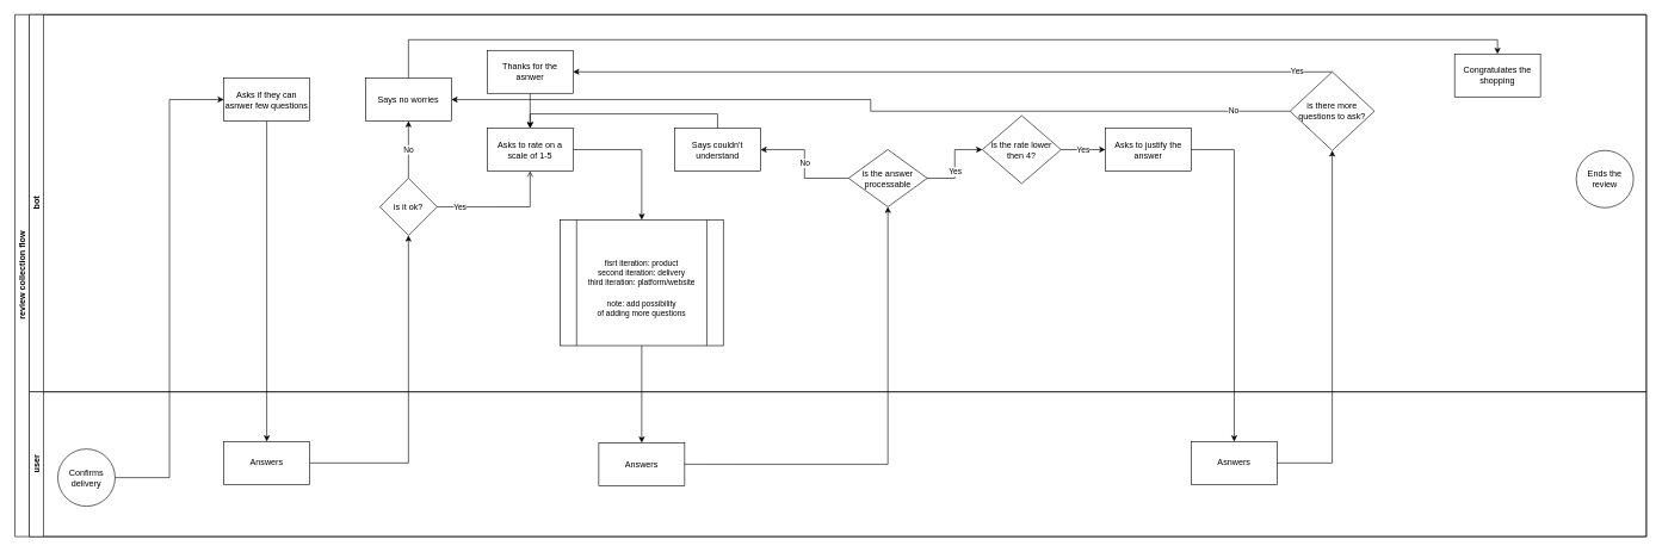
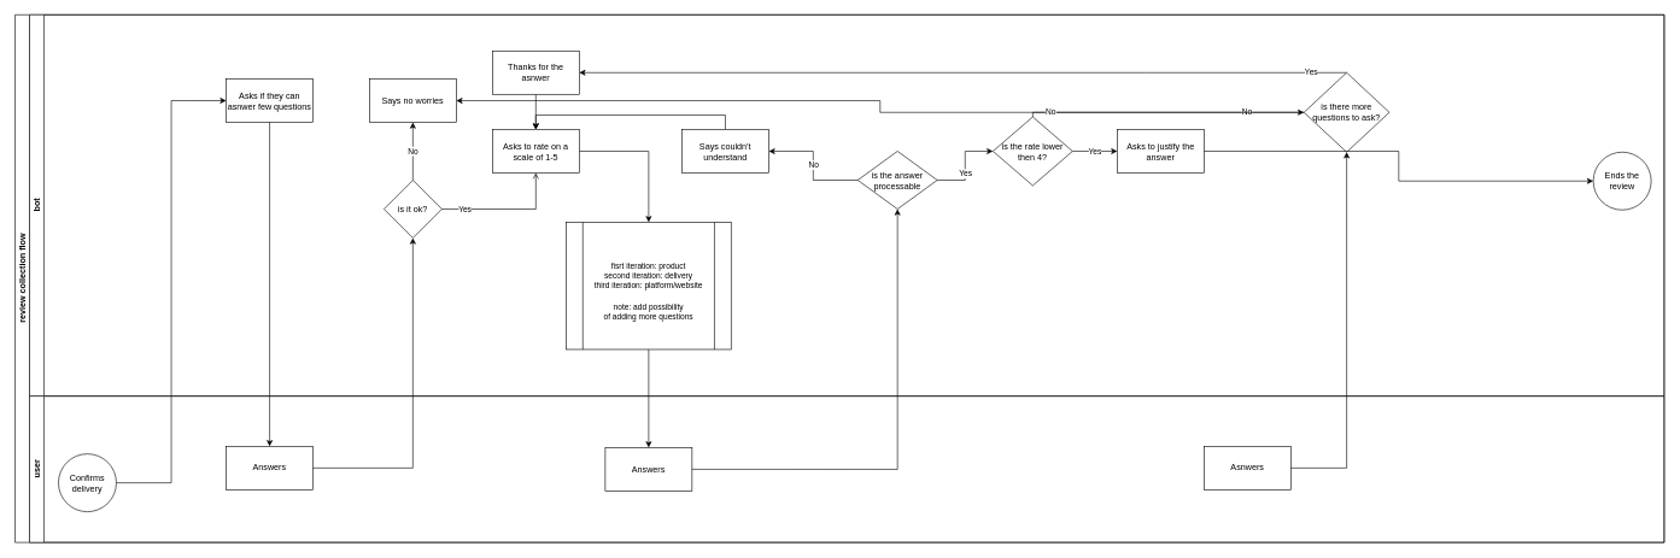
  <mxCell id="0" />
  <mxCell id="1" parent="0" />
  <mxCell id="2" value="review collection flow" style="swimlane;childLayout=stackLayout;resizeParent=1;resizeParentMax=0;horizontal=0;startSize=20;horizontalStack=0;html=1;" parent="1" vertex="1"><mxGeometry x="20" y="20" width="2280" height="730" as="geometry" /></mxCell>
  <mxCell id="3" value="bot" style="swimlane;startSize=20;horizontal=0;html=1;" parent="2" vertex="1"><mxGeometry x="20" width="2260" height="527.5" as="geometry" /></mxCell>
- <mxCell id="4" value="" style="edgeStyle=orthogonalEdgeStyle;rounded=0;orthogonalLoop=1;jettySize=auto;html=1;exitX=0.5;exitY=0;exitDx=0;exitDy=0;entryX=0.5;entryY=0;entryDx=0;entryDy=0;" parent="3" source="5" target="6" edge="1"><mxGeometry relative="1" as="geometry" /></mxCell>
  <mxCell id="5" value="Says no worries" style="whiteSpace=wrap;html=1;" parent="3" vertex="1"><mxGeometry x="470" y="88.75" width="120" height="60" as="geometry" /></mxCell>
- <mxCell id="6" value="Congratulates the shopping" style="whiteSpace=wrap;html=1;" parent="3" vertex="1"><mxGeometry x="1992" y="55" width="120" height="60" as="geometry" /></mxCell>
  <mxCell id="7" value="Ends the review" style="ellipse;whiteSpace=wrap;html=1;" parent="3" vertex="1"><mxGeometry x="2162" y="190" width="80" height="80" as="geometry" /></mxCell>
  <mxCell id="8" style="edgeStyle=orthogonalEdgeStyle;rounded=0;orthogonalLoop=1;jettySize=auto;html=1;entryX=0.5;entryY=0;entryDx=0;entryDy=0;exitX=1;exitY=0.5;exitDx=0;exitDy=0;" parent="3" source="9" target="24" edge="1"><mxGeometry relative="1" as="geometry" /></mxCell>
  <mxCell id="9" value="Asks to rate on a scale of 1-5" style="whiteSpace=wrap;html=1;" parent="3" vertex="1"><mxGeometry x="640" y="158.75" width="120" height="60" as="geometry" /></mxCell>
  <mxCell id="10" value="Yes" style="edgeStyle=orthogonalEdgeStyle;rounded=0;orthogonalLoop=1;jettySize=auto;html=1;" parent="3" source="12" target="22" edge="1"><mxGeometry x="-0.2" relative="1" as="geometry"><mxPoint as="offset" /></mxGeometry></mxCell>
  <mxCell id="11" value="No" style="edgeStyle=orthogonalEdgeStyle;rounded=0;orthogonalLoop=1;jettySize=auto;html=1;" parent="3" source="12" target="14" edge="1"><mxGeometry relative="1" as="geometry" /></mxCell>
  <mxCell id="12" value="is the answer processable" style="rhombus;whiteSpace=wrap;html=1;" parent="3" vertex="1"><mxGeometry x="1145" y="188.75" width="110" height="80" as="geometry" /></mxCell>
  <mxCell id="13" style="edgeStyle=orthogonalEdgeStyle;rounded=0;orthogonalLoop=1;jettySize=auto;html=1;entryX=0.5;entryY=0;entryDx=0;entryDy=0;exitX=0.5;exitY=0;exitDx=0;exitDy=0;" parent="3" source="14" target="9" edge="1"><mxGeometry relative="1" as="geometry" /></mxCell>
  <mxCell id="14" value="Says couldn't understand" style="whiteSpace=wrap;html=1;" parent="3" vertex="1"><mxGeometry x="902" y="158.75" width="120" height="60" as="geometry" /></mxCell>
  <mxCell id="15" value="No" style="edgeStyle=orthogonalEdgeStyle;rounded=0;orthogonalLoop=1;jettySize=auto;html=1;" parent="3" source="17" target="5" edge="1"><mxGeometry x="-0.867" relative="1" as="geometry"><mxPoint as="offset" /></mxGeometry></mxCell>
  <mxCell id="16" value="Yes" style="edgeStyle=orthogonalEdgeStyle;rounded=0;orthogonalLoop=1;jettySize=auto;html=1;exitX=0.5;exitY=0;exitDx=0;exitDy=0;entryX=1;entryY=0.5;entryDx=0;entryDy=0;" parent="3" source="17" target="19" edge="1"><mxGeometry x="-0.908" relative="1" as="geometry"><Array as="points"><mxPoint x="1542" y="80" /><mxPoint x="1542" y="80" /></Array><mxPoint as="offset" /></mxGeometry></mxCell>
  <mxCell id="17" value="is there more questions to ask?" style="rhombus;whiteSpace=wrap;html=1;" parent="3" vertex="1"><mxGeometry x="1762" y="80" width="118" height="110" as="geometry" /></mxCell>
  <mxCell id="18" style="edgeStyle=orthogonalEdgeStyle;rounded=0;orthogonalLoop=1;jettySize=auto;html=1;exitX=0.5;exitY=1;exitDx=0;exitDy=0;entryX=0.5;entryY=0;entryDx=0;entryDy=0;" parent="3" source="19" target="9" edge="1"><mxGeometry relative="1" as="geometry" /></mxCell>
  <mxCell id="19" value="Thanks for the asnwer" style="whiteSpace=wrap;html=1;" parent="3" vertex="1"><mxGeometry x="640" y="50" width="120" height="60" as="geometry" /></mxCell>
  <mxCell id="20" value="Yes" style="edgeStyle=orthogonalEdgeStyle;rounded=0;orthogonalLoop=1;jettySize=auto;html=1;" parent="3" source="22" target="23" edge="1"><mxGeometry relative="1" as="geometry" /></mxCell>
+ <mxCell id="21" value="No" style="edgeStyle=orthogonalEdgeStyle;rounded=0;orthogonalLoop=1;jettySize=auto;html=1;exitX=0.5;exitY=0;exitDx=0;exitDy=0;entryX=0;entryY=0.5;entryDx=0;entryDy=0;" parent="3" source="22" target="17" edge="1"><mxGeometry x="-0.836" relative="1" as="geometry"><Array as="points"><mxPoint x="1387" y="135" /></Array><mxPoint as="offset" /></mxGeometry></mxCell>
  <mxCell id="22" value="is the rate lower then 4?" style="rhombus;whiteSpace=wrap;html=1;" parent="3" vertex="1"><mxGeometry x="1332" y="141.25" width="110" height="95" as="geometry" /></mxCell>
  <mxCell id="23" value="Asks to justify the answer" style="whiteSpace=wrap;html=1;" parent="3" vertex="1"><mxGeometry x="1504" y="158.75" width="120" height="60" as="geometry" /></mxCell>
  <mxCell id="24" value="&lt;br&gt;&lt;span style=&quot;color: rgb(0, 0, 0); font-family: Helvetica; font-size: 11px; font-style: normal; font-variant-ligatures: normal; font-variant-caps: normal; font-weight: 400; letter-spacing: normal; orphans: 2; text-align: center; text-indent: 0px; text-transform: none; widows: 2; word-spacing: 0px; -webkit-text-stroke-width: 0px; background-color: rgb(255, 255, 255); text-decoration-thickness: initial; text-decoration-style: initial; text-decoration-color: initial; float: none; display: inline !important;&quot;&gt;fisrt iteration: product&lt;/span&gt;&lt;br style=&quot;border-color: var(--border-color); color: rgb(0, 0, 0); font-family: Helvetica; font-size: 11px; font-style: normal; font-variant-ligatures: normal; font-variant-caps: normal; font-weight: 400; letter-spacing: normal; orphans: 2; text-align: center; text-indent: 0px; text-transform: none; widows: 2; word-spacing: 0px; -webkit-text-stroke-width: 0px; text-decoration-thickness: initial; text-decoration-style: initial; text-decoration-color: initial;&quot;&gt;&lt;span style=&quot;color: rgb(0, 0, 0); font-family: Helvetica; font-size: 11px; font-style: normal; font-variant-ligatures: normal; font-variant-caps: normal; font-weight: 400; letter-spacing: normal; orphans: 2; text-align: center; text-indent: 0px; text-transform: none; widows: 2; word-spacing: 0px; -webkit-text-stroke-width: 0px; background-color: rgb(255, 255, 255); text-decoration-thickness: initial; text-decoration-style: initial; text-decoration-color: initial; float: none; display: inline !important;&quot;&gt;second iteration: delivery&lt;/span&gt;&lt;br style=&quot;border-color: var(--border-color); color: rgb(0, 0, 0); font-family: Helvetica; font-size: 11px; font-style: normal; font-variant-ligatures: normal; font-variant-caps: normal; font-weight: 400; letter-spacing: normal; orphans: 2; text-align: center; text-indent: 0px; text-transform: none; widows: 2; word-spacing: 0px; -webkit-text-stroke-width: 0px; text-decoration-thickness: initial; text-decoration-style: initial; text-decoration-color: initial;&quot;&gt;&lt;span style=&quot;color: rgb(0, 0, 0); font-family: Helvetica; font-size: 11px; font-style: normal; font-variant-ligatures: normal; font-variant-caps: normal; font-weight: 400; letter-spacing: normal; orphans: 2; text-align: center; text-indent: 0px; text-transform: none; widows: 2; word-spacing: 0px; -webkit-text-stroke-width: 0px; background-color: rgb(255, 255, 255); text-decoration-thickness: initial; text-decoration-style: initial; text-decoration-color: initial; float: none; display: inline !important;&quot;&gt;third iteration: platform/website&lt;/span&gt;&lt;br style=&quot;border-color: var(--border-color); color: rgb(0, 0, 0); font-family: Helvetica; font-size: 11px; font-style: normal; font-variant-ligatures: normal; font-variant-caps: normal; font-weight: 400; letter-spacing: normal; orphans: 2; text-align: center; text-indent: 0px; text-transform: none; widows: 2; word-spacing: 0px; -webkit-text-stroke-width: 0px; text-decoration-thickness: initial; text-decoration-style: initial; text-decoration-color: initial;&quot;&gt;&lt;br style=&quot;border-color: var(--border-color); color: rgb(0, 0, 0); font-family: Helvetica; font-size: 11px; font-style: normal; font-variant-ligatures: normal; font-variant-caps: normal; font-weight: 400; letter-spacing: normal; orphans: 2; text-align: center; text-indent: 0px; text-transform: none; widows: 2; word-spacing: 0px; -webkit-text-stroke-width: 0px; text-decoration-thickness: initial; text-decoration-style: initial; text-decoration-color: initial;&quot;&gt;&lt;span style=&quot;color: rgb(0, 0, 0); font-family: Helvetica; font-size: 11px; font-style: normal; font-variant-ligatures: normal; font-variant-caps: normal; font-weight: 400; letter-spacing: normal; orphans: 2; text-align: center; text-indent: 0px; text-transform: none; widows: 2; word-spacing: 0px; -webkit-text-stroke-width: 0px; background-color: rgb(255, 255, 255); text-decoration-thickness: initial; text-decoration-style: initial; text-decoration-color: initial; float: none; display: inline !important;&quot;&gt;note: add possibility &lt;br&gt;&lt;/span&gt;&lt;span style=&quot;color: rgb(0, 0, 0); font-family: Helvetica; font-size: 11px; font-style: normal; font-variant-ligatures: normal; font-variant-caps: normal; font-weight: 400; letter-spacing: normal; orphans: 2; text-align: center; text-indent: 0px; text-transform: none; widows: 2; word-spacing: 0px; -webkit-text-stroke-width: 0px; background-color: rgb(255, 255, 255); text-decoration-thickness: initial; text-decoration-style: initial; text-decoration-color: initial; float: none; display: inline !important;&quot;&gt;of adding more questions&lt;/span&gt;" style="shape=process;whiteSpace=wrap;html=1;backgroundOutline=1;" parent="3" vertex="1"><mxGeometry x="742" y="287" width="228" height="176" as="geometry" /></mxCell>
  <mxCell id="25" value="&lt;span style=&quot;color: rgb(0, 0, 0); font-family: Helvetica; font-size: 12px; font-style: normal; font-variant-ligatures: normal; font-variant-caps: normal; font-weight: 400; letter-spacing: normal; orphans: 2; text-align: center; text-indent: 0px; text-transform: none; widows: 2; word-spacing: 0px; -webkit-text-stroke-width: 0px; background-color: rgb(251, 251, 251); text-decoration-thickness: initial; text-decoration-style: initial; text-decoration-color: initial; float: none; display: inline !important;&quot;&gt;Asks if they can asnwer few questions&lt;/span&gt;" style="whiteSpace=wrap;html=1;" parent="3" vertex="1"><mxGeometry x="272" y="88.75" width="120" height="60" as="geometry" /></mxCell>
  <mxCell id="26" value="No" style="edgeStyle=orthogonalEdgeStyle;rounded=0;orthogonalLoop=1;jettySize=auto;html=1;entryX=0.5;entryY=1;entryDx=0;entryDy=0;" parent="3" source="28" target="5" edge="1"><mxGeometry relative="1" as="geometry" /></mxCell>
  <mxCell id="27" value="Yes" style="edgeStyle=orthogonalEdgeStyle;rounded=0;orthogonalLoop=1;jettySize=auto;html=1;exitX=1;exitY=0.5;exitDx=0;exitDy=0;entryX=0.5;entryY=1;entryDx=0;entryDy=0;endArrow=open;" parent="3" source="28" target="9" edge="1"><mxGeometry x="-0.645" relative="1" as="geometry"><mxPoint as="offset" /></mxGeometry></mxCell>
  <mxCell id="28" value="is it ok?" style="rhombus;whiteSpace=wrap;html=1;" parent="3" vertex="1"><mxGeometry x="490" y="228.75" width="80" height="80" as="geometry" /></mxCell>
  <mxCell id="29" value="user" style="swimlane;startSize=20;horizontal=0;html=1;" parent="2" vertex="1"><mxGeometry x="20" y="527.5" width="2260" height="202.5" as="geometry" /></mxCell>
  <mxCell id="30" value="Confirms delivery" style="ellipse;whiteSpace=wrap;html=1;aspect=fixed;" parent="29" vertex="1"><mxGeometry x="40" y="80" width="80" height="80" as="geometry" /></mxCell>
  <mxCell id="31" value="Answers" style="whiteSpace=wrap;html=1;" parent="29" vertex="1"><mxGeometry x="796" y="71.25" width="120" height="60" as="geometry" /></mxCell>
  <mxCell id="32" value="Asnwers" style="whiteSpace=wrap;html=1;" parent="29" vertex="1"><mxGeometry x="1624" y="69.5" width="120" height="60" as="geometry" /></mxCell>
  <mxCell id="33" value="Answers" style="whiteSpace=wrap;html=1;" parent="29" vertex="1"><mxGeometry x="272" y="69.5" width="120" height="60" as="geometry" /></mxCell>
  <mxCell id="34" value="" style="edgeStyle=orthogonalEdgeStyle;rounded=0;orthogonalLoop=1;jettySize=auto;html=1;exitX=1;exitY=0.5;exitDx=0;exitDy=0;" parent="2" source="31" target="12" edge="1"><mxGeometry relative="1" as="geometry"><mxPoint x="1129.0" y="347.5" as="sourcePoint" /></mxGeometry></mxCell>
  <mxCell id="35" style="edgeStyle=orthogonalEdgeStyle;rounded=0;orthogonalLoop=1;jettySize=auto;html=1;entryX=0.5;entryY=0;entryDx=0;entryDy=0;" parent="2" source="24" target="31" edge="1"><mxGeometry relative="1" as="geometry" /></mxCell>
  <mxCell id="36" value="" style="edgeStyle=orthogonalEdgeStyle;rounded=0;orthogonalLoop=1;jettySize=auto;html=1;" parent="2" source="32" target="17" edge="1"><mxGeometry x="0.736" relative="1" as="geometry"><mxPoint as="offset" /></mxGeometry></mxCell>
- <mxCell id="37" value="" style="edgeStyle=orthogonalEdgeStyle;rounded=0;orthogonalLoop=1;jettySize=auto;html=1;exitX=1;exitY=0.5;exitDx=0;exitDy=0;" parent="2" source="23" target="32" edge="1"><mxGeometry relative="1" as="geometry" /></mxCell>
+ <mxCell id="37" value="" style="edgeStyle=orthogonalEdgeStyle;rounded=0;orthogonalLoop=1;jettySize=auto;html=1;exitX=1;exitY=0.5;exitDx=0;exitDy=0;" parent="2" source="23" target="7" edge="1"><mxGeometry relative="1" as="geometry" /></mxCell>
  <mxCell id="38" value="" style="edgeStyle=orthogonalEdgeStyle;rounded=0;orthogonalLoop=1;jettySize=auto;html=1;" parent="2" source="25" target="33" edge="1"><mxGeometry relative="1" as="geometry" /></mxCell>
  <mxCell id="39" value="" style="edgeStyle=orthogonalEdgeStyle;rounded=0;orthogonalLoop=1;jettySize=auto;html=1;" parent="2" source="33" target="28" edge="1"><mxGeometry relative="1" as="geometry" /></mxCell>
  <mxCell id="40" style="edgeStyle=orthogonalEdgeStyle;rounded=0;orthogonalLoop=1;jettySize=auto;html=1;entryX=0;entryY=0.5;entryDx=0;entryDy=0;" parent="2" source="30" target="25" edge="1"><mxGeometry relative="1" as="geometry" /></mxCell>
